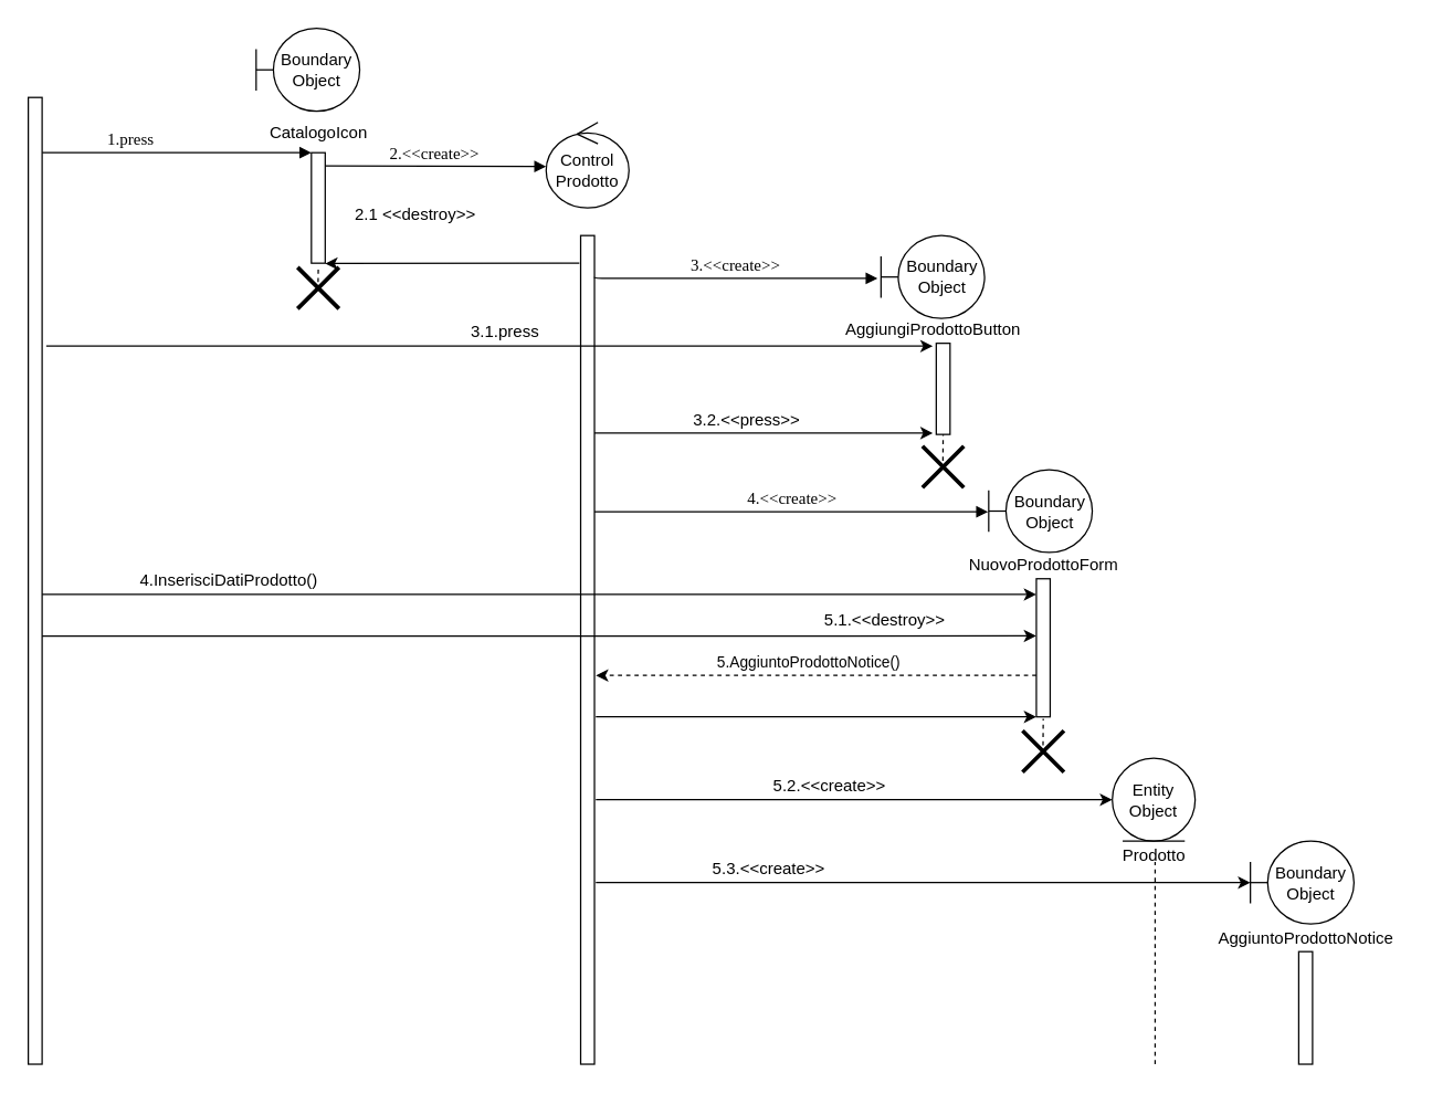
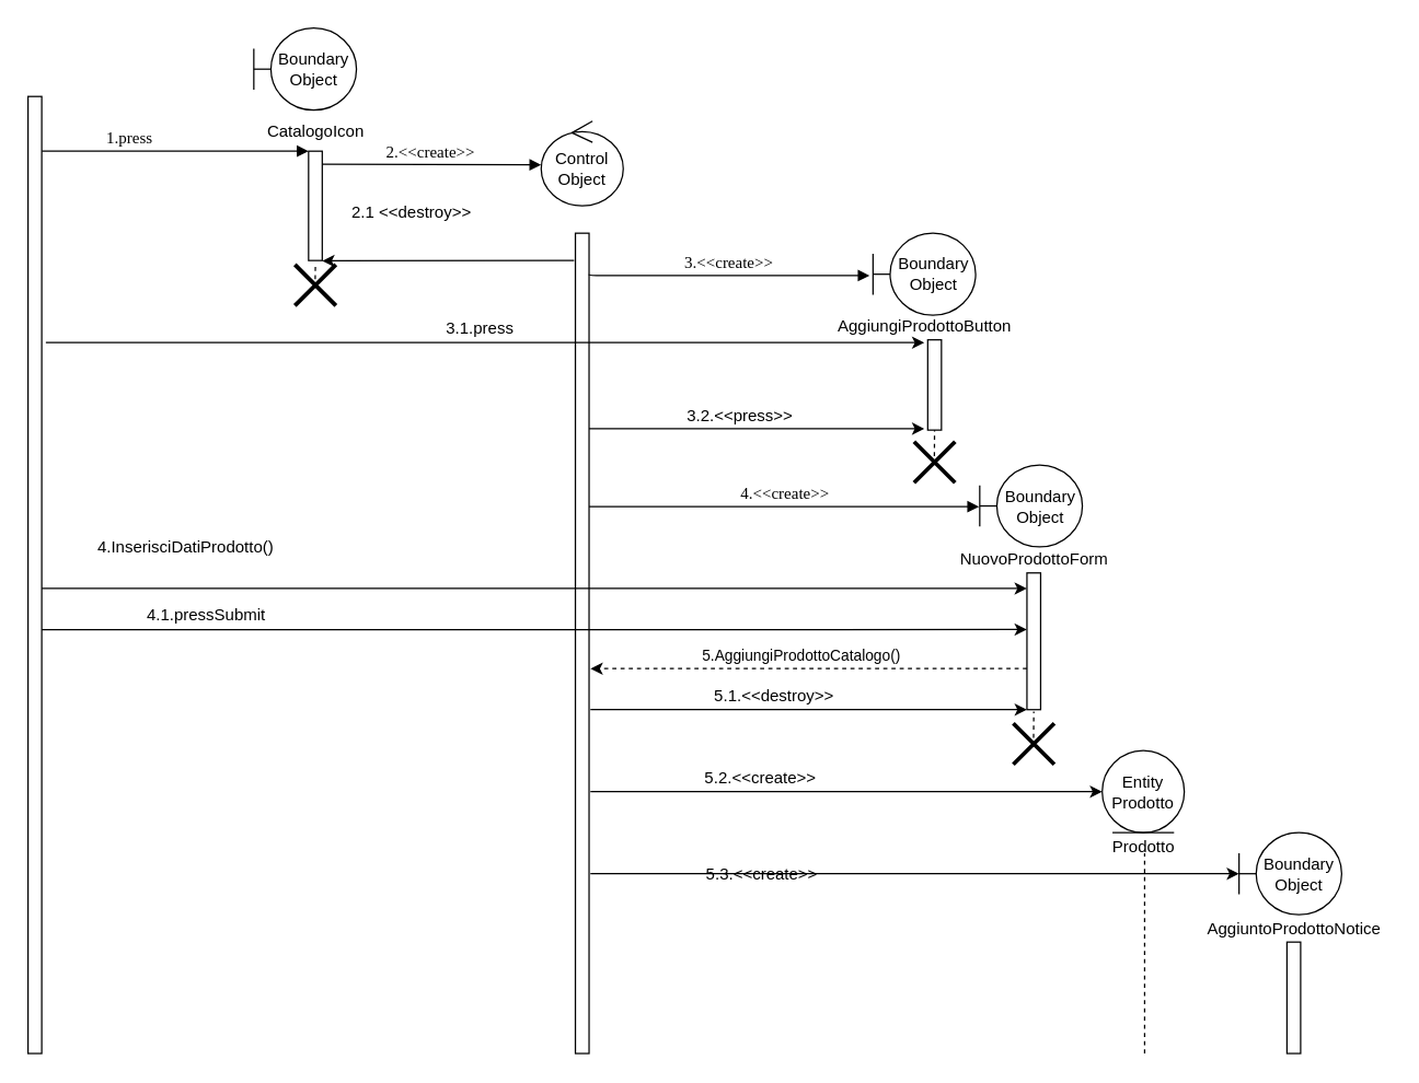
  <mxCell id="0" />
  <mxCell id="1" parent="0" />
  <mxCell id="2" value="1.press" style="html=1;verticalAlign=bottom;endArrow=block;entryX=0;entryY=0;labelBackgroundColor=none;fontFamily=Verdana;fontSize=12;edgeStyle=elbowEdgeStyle;elbow=vertical;" parent="1" edge="1"><mxGeometry x="-0.345" relative="1" as="geometry"><mxPoint x="30" y="110" as="sourcePoint" /><mxPoint x="225" y="110" as="targetPoint" /><mxPoint as="offset" /></mxGeometry></mxCell>
  <mxCell id="3" value="2.&amp;lt;&amp;lt;create&amp;gt;&amp;gt;" style="html=1;verticalAlign=bottom;endArrow=block;labelBackgroundColor=none;fontFamily=Verdana;fontSize=12;edgeStyle=elbowEdgeStyle;elbow=vertical;exitX=0.976;exitY=0.177;exitDx=0;exitDy=0;exitPerimeter=0;entryX=0;entryY=0.54;entryDx=0;entryDy=0;entryPerimeter=0;" parent="1" edge="1"><mxGeometry relative="1" as="geometry"><mxPoint x="234.76" y="119.47" as="sourcePoint" /><mxPoint x="395" y="119.98" as="targetPoint" /></mxGeometry></mxCell>
  <mxCell id="4" value="" style="html=1;points=[];perimeter=orthogonalPerimeter;rounded=0;shadow=0;comic=0;labelBackgroundColor=none;strokeWidth=1;fontFamily=Verdana;fontSize=12;align=center;" parent="1" vertex="1"><mxGeometry x="20" y="70" width="10" height="700" as="geometry" /></mxCell>
  <mxCell id="5" value="" style="html=1;points=[];perimeter=orthogonalPerimeter;rounded=0;shadow=0;comic=0;labelBackgroundColor=none;strokeWidth=1;fontFamily=Verdana;fontSize=12;align=center;" parent="1" vertex="1"><mxGeometry x="225" y="110" width="10" height="80" as="geometry" /></mxCell>
  <mxCell id="6" value="Boundary Object" style="shape=umlBoundary;whiteSpace=wrap;html=1;" parent="1" vertex="1"><mxGeometry x="185" y="20" width="75" height="60" as="geometry" /></mxCell>
  <mxCell id="7" value="CatalogoIcon" style="text;html=1;align=center;verticalAlign=middle;resizable=0;points=[];autosize=1;" parent="1" vertex="1"><mxGeometry x="185" y="86" width="90" height="20" as="geometry" /></mxCell>
  <mxCell id="8" value="" style="endArrow=none;dashed=1;html=1;entryX=0.5;entryY=1.018;entryDx=0;entryDy=0;entryPerimeter=0;exitX=0.493;exitY=0.554;exitDx=0;exitDy=0;exitPerimeter=0;" parent="1" source="9" edge="1"><mxGeometry width="50" height="50" relative="1" as="geometry"><mxPoint x="205" y="213" as="sourcePoint" /><mxPoint x="230" y="194.26" as="targetPoint" /></mxGeometry></mxCell>
  <mxCell id="9" value="" style="shape=umlDestroy;whiteSpace=wrap;html=1;strokeWidth=3;" parent="1" vertex="1"><mxGeometry x="215" y="193" width="30" height="30" as="geometry" /></mxCell>
  <mxCell id="10" value="" style="html=1;points=[];perimeter=orthogonalPerimeter;rounded=0;shadow=0;comic=0;labelBackgroundColor=none;strokeWidth=1;fontFamily=Verdana;fontSize=12;align=center;" parent="1" vertex="1"><mxGeometry x="420" y="170" width="10" height="600" as="geometry" /></mxCell>
- <mxCell id="11" value="Control Prodotto" style="ellipse;shape=umlControl;whiteSpace=wrap;html=1;" parent="1" vertex="1"><mxGeometry x="395" y="88" width="60" height="62" as="geometry" /></mxCell>
+ <mxCell id="11" value="Control Object" style="ellipse;shape=umlControl;whiteSpace=wrap;html=1;" parent="1" vertex="1"><mxGeometry x="395" y="88" width="60" height="62" as="geometry" /></mxCell>
  <mxCell id="12" value="" style="endArrow=classic;html=1;entryX=0.994;entryY=1.002;entryDx=0;entryDy=0;entryPerimeter=0;" parent="1" edge="1"><mxGeometry width="50" height="50" relative="1" as="geometry"><mxPoint x="419.06" y="190" as="sourcePoint" /><mxPoint x="235" y="190.22" as="targetPoint" /></mxGeometry></mxCell>
  <mxCell id="13" value="" style="html=1;points=[];perimeter=orthogonalPerimeter;rounded=0;shadow=0;comic=0;labelBackgroundColor=none;strokeWidth=1;fontFamily=Verdana;fontSize=12;align=center;" parent="1" vertex="1"><mxGeometry x="750" y="418.5" width="10" height="100" as="geometry" /></mxCell>
  <mxCell id="14" value="Boundary Object" style="shape=umlBoundary;whiteSpace=wrap;html=1;" parent="1" vertex="1"><mxGeometry x="715.5" y="339.5" width="75" height="60" as="geometry" /></mxCell>
  <mxCell id="15" value="3.&amp;lt;&amp;lt;create&amp;gt;&amp;gt;" style="html=1;verticalAlign=bottom;endArrow=block;labelBackgroundColor=none;fontFamily=Verdana;fontSize=12;edgeStyle=elbowEdgeStyle;elbow=vertical;" parent="1" edge="1"><mxGeometry relative="1" as="geometry"><mxPoint x="430" y="200" as="sourcePoint" /><mxPoint x="635" y="201" as="targetPoint" /></mxGeometry></mxCell>
  <mxCell id="16" value="NuovoProdottoForm" style="text;html=1;align=center;verticalAlign=middle;resizable=0;points=[];autosize=1;" parent="1" vertex="1"><mxGeometry x="695" y="398.5" width="120" height="20" as="geometry" /></mxCell>
- <mxCell id="17" value="4.InserisciDatiProdotto()" style="text;html=1;align=center;verticalAlign=middle;resizable=0;points=[];autosize=1;" parent="1" vertex="1"><mxGeometry x="95" y="409.87" width="140" height="20" as="geometry" /></mxCell>
+ <mxCell id="17" value="4.InserisciDatiProdotto()" style="text;html=1;align=center;verticalAlign=middle;resizable=0;points=[];autosize=1;" parent="1" vertex="1"><mxGeometry x="65" y="389.87" width="140" height="20" as="geometry" /></mxCell>
+ <mxCell id="18" value="4.1.pressSubmit" style="text;html=1;align=center;verticalAlign=middle;resizable=0;points=[];autosize=1;" parent="1" vertex="1"><mxGeometry x="100" y="439.87" width="100" height="20" as="geometry" /></mxCell>
  <mxCell id="19" value="" style="endArrow=classic;html=1;" parent="1" edge="1"><mxGeometry width="50" height="50" relative="1" as="geometry"><mxPoint x="431" y="518.5" as="sourcePoint" /><mxPoint x="750" y="518.5" as="targetPoint" /></mxGeometry></mxCell>
  <mxCell id="20" value="" style="endArrow=none;dashed=1;html=1;entryX=0.498;entryY=1.015;entryDx=0;entryDy=0;entryPerimeter=0;exitX=0.493;exitY=0.554;exitDx=0;exitDy=0;exitPerimeter=0;" parent="1" source="21" target="13" edge="1"><mxGeometry width="50" height="50" relative="1" as="geometry"><mxPoint x="730" y="548.5" as="sourcePoint" /><mxPoint x="755" y="529.76" as="targetPoint" /></mxGeometry></mxCell>
  <mxCell id="21" value="" style="shape=umlDestroy;whiteSpace=wrap;html=1;strokeWidth=3;" parent="1" vertex="1"><mxGeometry x="740" y="528.5" width="30" height="30" as="geometry" /></mxCell>
- <mxCell id="22" value="Entity Object" style="ellipse;shape=umlEntity;whiteSpace=wrap;html=1;" parent="1" vertex="1"><mxGeometry x="805" y="548.5" width="60" height="60" as="geometry" /></mxCell>
+ <mxCell id="22" value="Entity Prodotto" style="ellipse;shape=umlEntity;whiteSpace=wrap;html=1;" parent="1" vertex="1"><mxGeometry x="805" y="548.5" width="60" height="60" as="geometry" /></mxCell>
  <mxCell id="23" value="Prodotto" style="text;html=1;align=center;verticalAlign=middle;resizable=0;points=[];autosize=1;" parent="1" vertex="1"><mxGeometry x="805" y="608.5" width="60" height="20" as="geometry" /></mxCell>
  <mxCell id="24" value="" style="endArrow=classic;html=1;" parent="1" edge="1"><mxGeometry width="50" height="50" relative="1" as="geometry"><mxPoint x="431" y="578.5" as="sourcePoint" /><mxPoint x="805" y="578.5" as="targetPoint" /></mxGeometry></mxCell>
  <mxCell id="25" value="" style="endArrow=none;dashed=1;html=1;" parent="1" edge="1"><mxGeometry width="50" height="50" relative="1" as="geometry"><mxPoint x="836" y="770" as="sourcePoint" /><mxPoint x="836" y="623.57" as="targetPoint" /></mxGeometry></mxCell>
  <mxCell id="26" value="" style="endArrow=classic;html=1;entryX=0;entryY=0.5;entryDx=0;entryDy=0;entryPerimeter=0;" parent="1" target="27" edge="1"><mxGeometry width="50" height="50" relative="1" as="geometry"><mxPoint x="431" y="638.5" as="sourcePoint" /><mxPoint x="805" y="638.5" as="targetPoint" /></mxGeometry></mxCell>
  <mxCell id="27" value="Boundary Object" style="shape=umlBoundary;whiteSpace=wrap;html=1;" parent="1" vertex="1"><mxGeometry x="905" y="608.5" width="75" height="60" as="geometry" /></mxCell>
  <mxCell id="28" value="AggiuntoProdottoNotice" style="text;html=1;align=center;verticalAlign=middle;resizable=0;points=[];autosize=1;" parent="1" vertex="1"><mxGeometry x="875" y="668.5" width="140" height="20" as="geometry" /></mxCell>
  <mxCell id="29" value="" style="html=1;points=[];perimeter=orthogonalPerimeter;rounded=0;shadow=0;comic=0;labelBackgroundColor=none;strokeWidth=1;fontFamily=Verdana;fontSize=12;align=center;" parent="1" vertex="1"><mxGeometry x="940" y="688.5" width="10" height="81.5" as="geometry" /></mxCell>
  <mxCell id="30" value="" style="endArrow=classic;html=1;dashed=1;" parent="1" edge="1"><mxGeometry width="50" height="50" relative="1" as="geometry"><mxPoint x="750" y="488.5" as="sourcePoint" /><mxPoint x="431" y="488.5" as="targetPoint" /></mxGeometry></mxCell>
- <mxCell id="31" value="&lt;span style=&quot;font-size: 11px ; background-color: rgb(255 , 255 , 255)&quot;&gt;5.AggiuntoProdottoNotice()&lt;/span&gt;" style="text;html=1;align=center;verticalAlign=middle;resizable=0;points=[];autosize=1;" parent="1" vertex="1"><mxGeometry x="505" y="468.5" width="160" height="20" as="geometry" /></mxCell>
- <mxCell id="32" value="5.2.&amp;lt;&amp;lt;create&amp;gt;&amp;gt;" style="text;html=1;align=center;verticalAlign=middle;resizable=0;points=[];autosize=1;" parent="1" vertex="1"><mxGeometry x="550" y="558.5" width="100" height="20" as="geometry" /></mxCell>
+ <mxCell id="31" value="&lt;span style=&quot;font-size: 11px ; background-color: rgb(255 , 255 , 255)&quot;&gt;5.AggiungiProdottoCatalogo()&lt;/span&gt;" style="text;html=1;align=center;verticalAlign=middle;resizable=0;points=[];autosize=1;" parent="1" vertex="1"><mxGeometry x="505" y="468.5" width="160" height="20" as="geometry" /></mxCell>
+ <mxCell id="32" value="5.2.&amp;lt;&amp;lt;create&amp;gt;&amp;gt;" style="text;html=1;align=center;verticalAlign=middle;resizable=0;points=[];autosize=1;" parent="1" vertex="1"><mxGeometry x="505" y="558.5" width="100" height="20" as="geometry" /></mxCell>
  <mxCell id="33" value="Boundary Object" style="shape=umlBoundary;whiteSpace=wrap;html=1;" parent="1" vertex="1"><mxGeometry x="637.5" y="170" width="75" height="60" as="geometry" /></mxCell>
- <mxCell id="34" value="5.3.&amp;lt;&amp;lt;create&amp;gt;&amp;gt;" style="text;html=1;align=center;verticalAlign=middle;resizable=0;points=[];autosize=1;" parent="1" vertex="1"><mxGeometry x="506" y="618.5" width="100" height="20" as="geometry" /></mxCell>
+ <mxCell id="34" value="5.3.&amp;lt;&amp;lt;create&amp;gt;&amp;gt;" style="text;html=1;align=center;verticalAlign=middle;resizable=0;points=[];autosize=1;" parent="1" vertex="1"><mxGeometry x="506" y="628.5" width="100" height="20" as="geometry" /></mxCell>
  <mxCell id="35" value="AggiungiProdottoButton" style="text;html=1;align=center;verticalAlign=middle;resizable=0;points=[];autosize=1;" parent="1" vertex="1"><mxGeometry x="605" y="228" width="140" height="20" as="geometry" /></mxCell>
  <mxCell id="36" value="" style="html=1;points=[];perimeter=orthogonalPerimeter;rounded=0;shadow=0;comic=0;labelBackgroundColor=none;strokeWidth=1;fontFamily=Verdana;fontSize=12;align=center;" parent="1" vertex="1"><mxGeometry x="677.5" y="248" width="10" height="66" as="geometry" /></mxCell>
  <mxCell id="37" value="" style="endArrow=none;dashed=1;html=1;entryX=0.498;entryY=1.015;entryDx=0;entryDy=0;entryPerimeter=0;exitX=0.493;exitY=0.554;exitDx=0;exitDy=0;exitPerimeter=0;" parent="1" source="38" edge="1"><mxGeometry width="50" height="50" relative="1" as="geometry"><mxPoint x="657.5" y="342.5" as="sourcePoint" /><mxPoint x="682.48" y="314" as="targetPoint" /></mxGeometry></mxCell>
  <mxCell id="38" value="" style="shape=umlDestroy;whiteSpace=wrap;html=1;strokeWidth=3;" parent="1" vertex="1"><mxGeometry x="667.5" y="322.5" width="30" height="30" as="geometry" /></mxCell>
  <mxCell id="39" value="" style="endArrow=classic;html=1;" parent="1" edge="1"><mxGeometry width="50" height="50" relative="1" as="geometry"><mxPoint x="430" y="313" as="sourcePoint" /><mxPoint x="675" y="313" as="targetPoint" /></mxGeometry></mxCell>
  <mxCell id="40" value="" style="endArrow=classic;html=1;entryX=-0.005;entryY=0.414;entryDx=0;entryDy=0;entryPerimeter=0;" parent="1" target="13" edge="1"><mxGeometry width="50" height="50" relative="1" as="geometry"><mxPoint x="30" y="460" as="sourcePoint" /><mxPoint x="745" y="460" as="targetPoint" /></mxGeometry></mxCell>
  <mxCell id="41" value="" style="endArrow=classic;html=1;entryX=-0.005;entryY=0.114;entryDx=0;entryDy=0;entryPerimeter=0;" parent="1" target="13" edge="1"><mxGeometry width="50" height="50" relative="1" as="geometry"><mxPoint x="30" y="429.87" as="sourcePoint" /><mxPoint x="740" y="429.87" as="targetPoint" /></mxGeometry></mxCell>
  <mxCell id="42" value="4.&amp;lt;&amp;lt;create&amp;gt;&amp;gt;" style="html=1;verticalAlign=bottom;endArrow=block;labelBackgroundColor=none;fontFamily=Verdana;fontSize=12;edgeStyle=elbowEdgeStyle;elbow=vertical;" parent="1" edge="1"><mxGeometry relative="1" as="geometry"><mxPoint x="430" y="370" as="sourcePoint" /><mxPoint x="715" y="370" as="targetPoint" /></mxGeometry></mxCell>
  <mxCell id="43" value="2.1 &amp;lt;&amp;lt;destroy&amp;gt;&amp;gt;" style="text;html=1;align=center;verticalAlign=middle;resizable=0;points=[];autosize=1;" parent="1" vertex="1"><mxGeometry x="250" y="145" width="100" height="20" as="geometry" /></mxCell>
  <mxCell id="44" value="" style="endArrow=classic;html=1;" parent="1" edge="1"><mxGeometry width="50" height="50" relative="1" as="geometry"><mxPoint x="33" y="250" as="sourcePoint" /><mxPoint x="675" y="250" as="targetPoint" /></mxGeometry></mxCell>
- <mxCell id="45" value="3.1.press" style="text;html=1;align=center;verticalAlign=middle;resizable=0;points=[];autosize=1;" parent="1" vertex="1"><mxGeometry x="330" y="230" width="70" height="20" as="geometry" /></mxCell>
+ <mxCell id="45" value="3.1.press" style="text;html=1;align=center;verticalAlign=middle;resizable=0;points=[];autosize=1;" parent="1" vertex="1"><mxGeometry x="315" y="230" width="70" height="20" as="geometry" /></mxCell>
  <mxCell id="46" value="3.2.&amp;lt;&amp;lt;press&amp;gt;&amp;gt;" style="text;html=1;align=center;verticalAlign=middle;resizable=0;points=[];autosize=1;" parent="1" vertex="1"><mxGeometry x="490" y="294" width="100" height="20" as="geometry" /></mxCell>
- <mxCell id="47" value="5.1.&amp;lt;&amp;lt;destroy&amp;gt;&amp;gt;" style="text;html=1;align=center;verticalAlign=middle;resizable=0;points=[];autosize=1;" parent="1" vertex="1"><mxGeometry x="590" y="438.5" width="100" height="20" as="geometry" /></mxCell>
+ <mxCell id="47" value="5.1.&amp;lt;&amp;lt;destroy&amp;gt;&amp;gt;" style="text;html=1;align=center;verticalAlign=middle;resizable=0;points=[];autosize=1;" parent="1" vertex="1"><mxGeometry x="515" y="498.5" width="100" height="20" as="geometry" /></mxCell>
